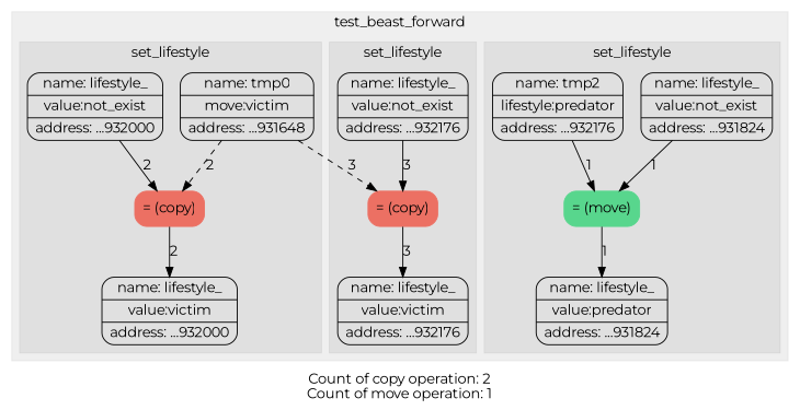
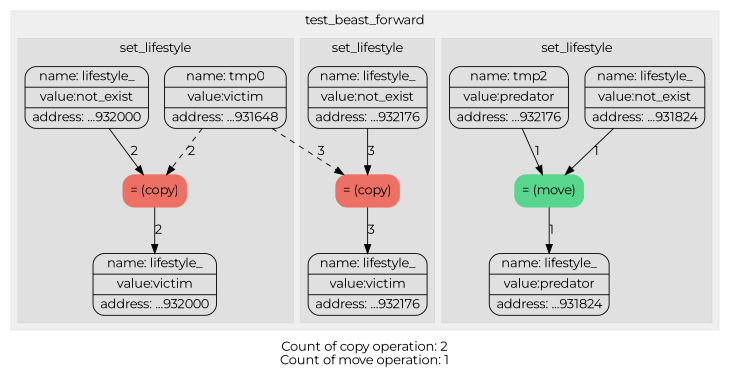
  digraph {
    fontname=Montserrat
    label="Count of copy operation: 2\nCount of move operation: 1"
    trankdir=HR
    node [fontname=Montserrat shape=Mrecord]
    edge [fontname=Montserrat]
    n1 [label="{ {name: lifestyle_} | {value:not_exist} | {address: ...931824}} "]
    n2 [color="#58D68D" label="= (move)" style=filled]
-   n3 [label="{ {name: tmp2} | {lifestyle:predator} | {address: ...932176}} "]
+   n3 [label="{ {name: tmp2} | {value:predator} | {address: ...932176}} "]
    n4 [label="{ {name: lifestyle_} | {value:predator} | {address: ...931824}} "]
-   n5 [label="{ {name: tmp0} | {move:victim} | {address: ...931648}} "]
+   n5 [label="{ {name: tmp0} | {value:victim} | {address: ...931648}} "]
    n6 [color="#EC7063" label="= (copy)" style=filled]
    n7 [label="{ {name: lifestyle_} | {value:not_exist} | {address: ...932000}} "]
    n8 [label="{ {name: lifestyle_} | {value:victim} | {address: ...932000}} "]
    n9 [color="#EC7063" label="= (copy)" style=filled]
    n10 [label="{ {name: lifestyle_} | {value:not_exist} | {address: ...932176}} "]
    n11 [label="{ {name: lifestyle_} | {value:victim} | {address: ...932176}} "]
    subgraph cluster_1 {
      color="#00000010"
      label=test_beast_forward
      style=filled
      subgraph cluster_2 {
        color="#00000010"
        label=set_lifestyle
        style=filled
        n1
        n2
        n3
        n4
      }
      subgraph cluster_3 {
        color="#00000010"
        label=set_lifestyle
        style=filled
        n5
        n6
        n7
        n8
      }
      subgraph cluster_4 {
        color="#00000010"
        label=set_lifestyle
        style=filled
        n9
        n10
        n11
      }
    }
    n1 -> n2 [label=1]
    n2 -> n4 [label=1]
    n3 -> n2 [label=1 style=solid]
    n5 -> n6 [label=2 style=dashed]
    n5 -> n9 [label=3 style=dashed]
    n6 -> n8 [label=2]
    n7 -> n6 [label=2]
    n9 -> n11 [label=3]
    n10 -> n9 [label=3]
  }
